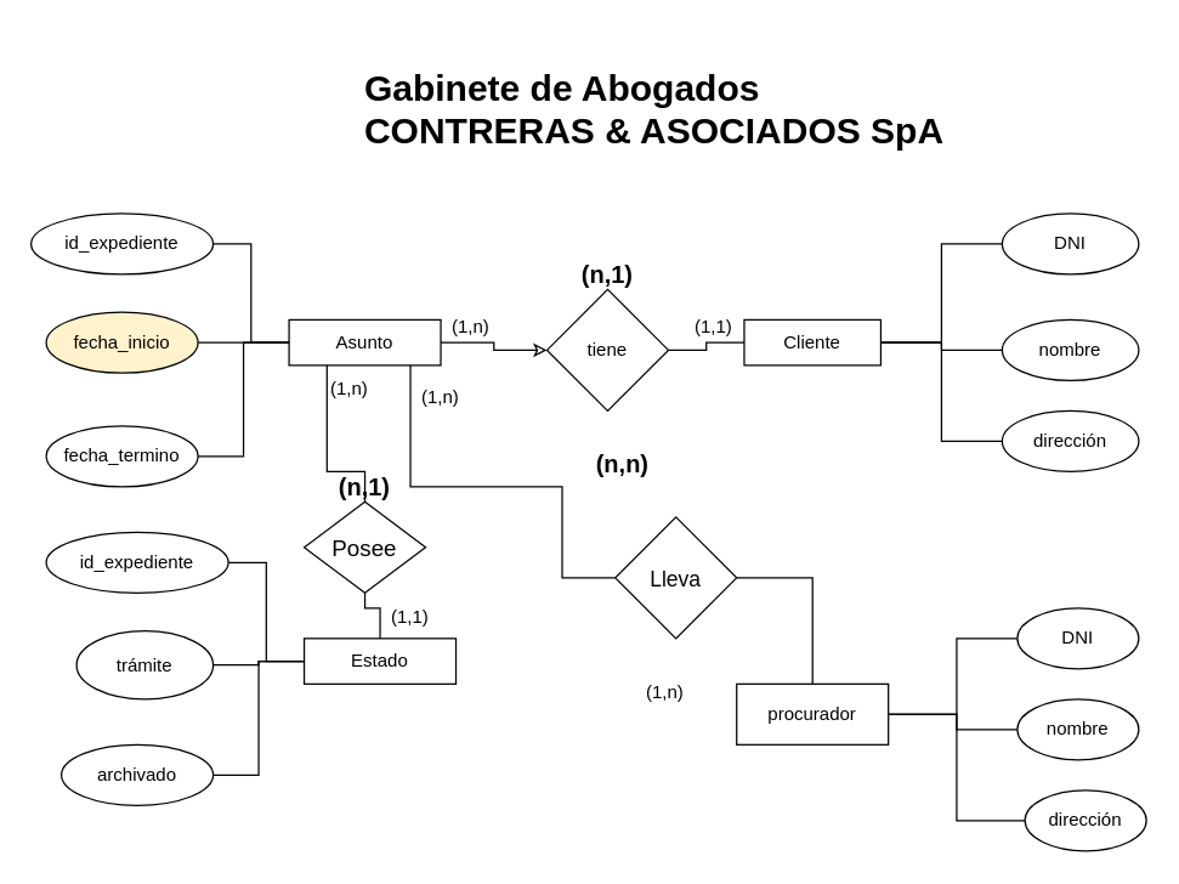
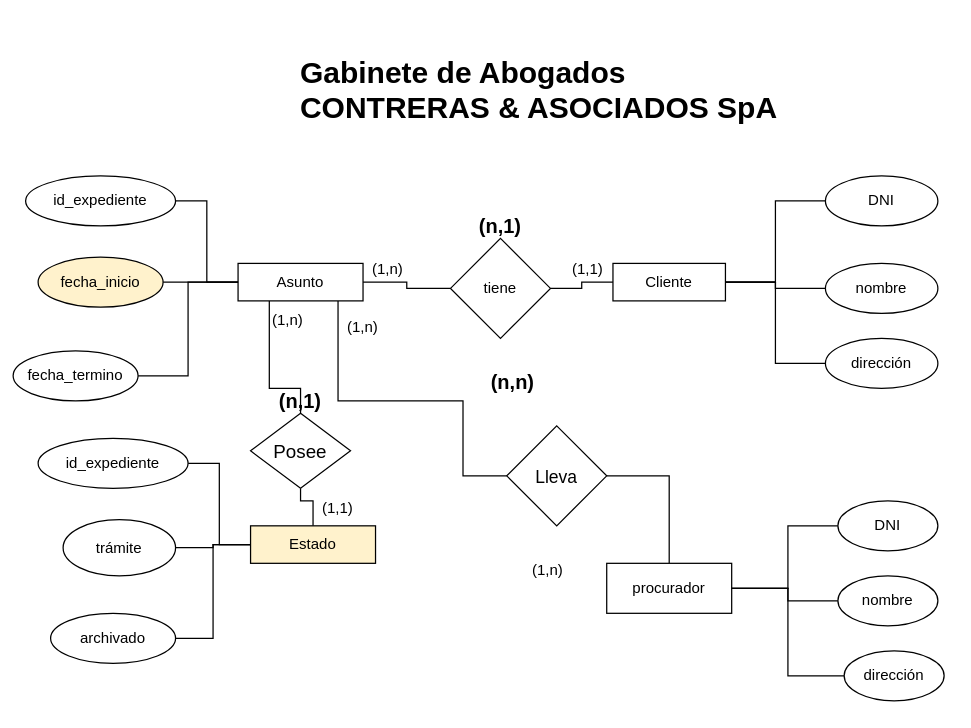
  <mxCell id="0" />
  <mxCell id="1" parent="0" />
- <mxCell id="2" style="edgeStyle=orthogonalEdgeStyle;rounded=0;orthogonalLoop=1;jettySize=auto;html=1;entryX=0;entryY=0.5;entryDx=0;entryDy=0;fontFamily=Helvetica;fontSize=12;endArrow=classic;endFill=0;" edge="1" parent="1" source="3" target="35"><mxGeometry relative="1" as="geometry" /></mxCell>
+ <mxCell id="2" style="edgeStyle=orthogonalEdgeStyle;rounded=0;orthogonalLoop=1;jettySize=auto;html=1;entryX=0;entryY=0.5;entryDx=0;entryDy=0;fontFamily=Helvetica;fontSize=12;endArrow=none;endFill=0;" edge="1" parent="1" source="3" target="35"><mxGeometry relative="1" as="geometry" /></mxCell>
  <mxCell id="3" value="Asunto" style="rounded=0;whiteSpace=wrap;html=1;" vertex="1" parent="1"><mxGeometry x="190" y="210" width="100" height="30" as="geometry" /></mxCell>
  <mxCell id="4" value="&lt;div style=&quot;font-size: 14px;&quot;&gt;&amp;nbsp;&lt;br style=&quot;font-size: 14px;&quot;&gt;&lt;/div&gt;&lt;div style=&quot;font-size: 14px;&quot;&gt;&lt;br style=&quot;font-size: 14px;&quot;&gt;&lt;/div&gt;&lt;div style=&quot;font-size: 14px;&quot;&gt;&lt;font style=&quot;font-size: 24px;&quot;&gt;Gabinete de Abogados &lt;br&gt;&lt;/font&gt;&lt;/div&gt;&lt;div style=&quot;font-size: 14px;&quot;&gt;&lt;font style=&quot;font-size: 24px;&quot;&gt;CONTRERAS &amp;amp; ASOCIADOS SpA&lt;/font&gt;&lt;br style=&quot;font-size: 14px;&quot;&gt;&lt;/div&gt;" style="text;html=1;strokeColor=none;fillColor=none;spacing=5;spacingTop=-20;whiteSpace=wrap;overflow=hidden;rounded=0;fontStyle=1;fontFamily=Helvetica;fontSize=14;" vertex="1" parent="1"><mxGeometry x="235" y="20" width="405" height="100" as="geometry" /></mxCell>
  <mxCell id="5" style="edgeStyle=orthogonalEdgeStyle;rounded=0;orthogonalLoop=1;jettySize=auto;html=1;entryX=0;entryY=0.5;entryDx=0;entryDy=0;fontFamily=Helvetica;fontSize=12;endArrow=none;endFill=0;" edge="1" parent="1" source="6" target="3"><mxGeometry relative="1" as="geometry" /></mxCell>
  <mxCell id="6" value="fecha_inicio" style="ellipse;whiteSpace=wrap;html=1;fontFamily=Helvetica;fontSize=12;fillColor=#fff2cc;" vertex="1" parent="1"><mxGeometry x="30" y="205" width="100" height="40" as="geometry" /></mxCell>
  <mxCell id="7" style="edgeStyle=orthogonalEdgeStyle;rounded=0;orthogonalLoop=1;jettySize=auto;html=1;entryX=0;entryY=0.5;entryDx=0;entryDy=0;fontFamily=Helvetica;fontSize=12;endArrow=none;endFill=0;" edge="1" parent="1" source="8" target="3"><mxGeometry relative="1" as="geometry" /></mxCell>
- <mxCell id="8" value="fecha_termino" style="ellipse;whiteSpace=wrap;html=1;fontFamily=Helvetica;fontSize=12;" vertex="1" parent="1"><mxGeometry x="30" y="280" width="100" height="40" as="geometry" /></mxCell>
+ <mxCell id="8" value="fecha_termino" style="ellipse;whiteSpace=wrap;html=1;fontFamily=Helvetica;fontSize=12;" vertex="1" parent="1"><mxGeometry x="10" y="280" width="100" height="40" as="geometry" /></mxCell>
  <mxCell id="9" style="edgeStyle=orthogonalEdgeStyle;rounded=0;orthogonalLoop=1;jettySize=auto;html=1;fontFamily=Helvetica;fontSize=12;endArrow=none;endFill=0;" edge="1" parent="1" source="10" target="35"><mxGeometry relative="1" as="geometry" /></mxCell>
  <mxCell id="10" value="Cliente" style="rounded=0;whiteSpace=wrap;html=1;fontFamily=Helvetica;fontSize=12;" vertex="1" parent="1"><mxGeometry x="490" y="210" width="90" height="30" as="geometry" /></mxCell>
  <mxCell id="11" style="rounded=0;orthogonalLoop=1;jettySize=auto;html=1;entryX=0;entryY=0.5;entryDx=0;entryDy=0;fontFamily=Helvetica;fontSize=12;edgeStyle=orthogonalEdgeStyle;endArrow=none;endFill=0;" edge="1" parent="1" source="12" target="3"><mxGeometry relative="1" as="geometry" /></mxCell>
  <mxCell id="12" value="id_expediente" style="ellipse;whiteSpace=wrap;html=1;fontFamily=Helvetica;fontSize=12;" vertex="1" parent="1"><mxGeometry x="20" y="140" width="120" height="40" as="geometry" /></mxCell>
  <mxCell id="13" style="edgeStyle=orthogonalEdgeStyle;rounded=0;orthogonalLoop=1;jettySize=auto;html=1;entryX=0.5;entryY=1;entryDx=0;entryDy=0;fontFamily=Helvetica;fontSize=15;endArrow=none;endFill=0;" edge="1" parent="1" source="14" target="45"><mxGeometry relative="1" as="geometry" /></mxCell>
- <mxCell id="14" value="Estado" style="rounded=0;whiteSpace=wrap;html=1;" vertex="1" parent="1"><mxGeometry x="200" y="420" width="100" height="30" as="geometry" /></mxCell>
+ <mxCell id="14" value="Estado" style="rounded=0;whiteSpace=wrap;html=1;fillColor=#fff2cc;" vertex="1" parent="1"><mxGeometry x="200" y="420" width="100" height="30" as="geometry" /></mxCell>
  <mxCell id="15" style="edgeStyle=orthogonalEdgeStyle;rounded=0;orthogonalLoop=1;jettySize=auto;html=1;entryX=0;entryY=0.5;entryDx=0;entryDy=0;fontFamily=Helvetica;fontSize=12;endArrow=none;endFill=0;" edge="1" source="16" target="14" parent="1"><mxGeometry relative="1" as="geometry" /></mxCell>
  <mxCell id="16" value="&lt;blockquote&gt;trámite&lt;br&gt;&lt;/blockquote&gt;" style="ellipse;whiteSpace=wrap;html=1;fontFamily=Helvetica;fontSize=12;" vertex="1" parent="1"><mxGeometry x="50" y="415" width="90" height="45" as="geometry" /></mxCell>
  <mxCell id="17" style="edgeStyle=orthogonalEdgeStyle;rounded=0;orthogonalLoop=1;jettySize=auto;html=1;entryX=0;entryY=0.5;entryDx=0;entryDy=0;fontFamily=Helvetica;fontSize=12;endArrow=none;endFill=0;" edge="1" source="18" target="14" parent="1"><mxGeometry relative="1" as="geometry" /></mxCell>
  <mxCell id="18" value="archivado" style="ellipse;whiteSpace=wrap;html=1;fontFamily=Helvetica;fontSize=12;" vertex="1" parent="1"><mxGeometry x="40" y="490" width="100" height="40" as="geometry" /></mxCell>
  <mxCell id="19" style="rounded=0;orthogonalLoop=1;jettySize=auto;html=1;entryX=0;entryY=0.5;entryDx=0;entryDy=0;fontFamily=Helvetica;fontSize=12;edgeStyle=orthogonalEdgeStyle;endArrow=none;endFill=0;" edge="1" source="20" target="14" parent="1"><mxGeometry relative="1" as="geometry" /></mxCell>
  <mxCell id="20" value="id_expediente" style="ellipse;whiteSpace=wrap;html=1;fontFamily=Helvetica;fontSize=12;" vertex="1" parent="1"><mxGeometry x="30" y="350" width="120" height="40" as="geometry" /></mxCell>
  <mxCell id="21" style="edgeStyle=orthogonalEdgeStyle;rounded=0;orthogonalLoop=1;jettySize=auto;html=1;entryX=1;entryY=0.5;entryDx=0;entryDy=0;fontFamily=Helvetica;fontSize=12;endArrow=none;endFill=0;" edge="1" parent="1" source="22" target="10"><mxGeometry relative="1" as="geometry" /></mxCell>
  <mxCell id="22" value="DNI" style="ellipse;whiteSpace=wrap;html=1;fontFamily=Helvetica;fontSize=12;" vertex="1" parent="1"><mxGeometry x="660" y="140" width="90" height="40" as="geometry" /></mxCell>
  <mxCell id="23" value="" style="edgeStyle=orthogonalEdgeStyle;rounded=0;orthogonalLoop=1;jettySize=auto;html=1;fontFamily=Helvetica;fontSize=12;endArrow=none;endFill=0;" edge="1" parent="1" source="24" target="10"><mxGeometry relative="1" as="geometry" /></mxCell>
  <mxCell id="24" value="nombre" style="ellipse;whiteSpace=wrap;html=1;fontFamily=Helvetica;fontSize=12;" vertex="1" parent="1"><mxGeometry x="660" y="210" width="90" height="40" as="geometry" /></mxCell>
  <mxCell id="25" style="edgeStyle=orthogonalEdgeStyle;rounded=0;orthogonalLoop=1;jettySize=auto;html=1;entryX=1;entryY=0.5;entryDx=0;entryDy=0;fontFamily=Helvetica;fontSize=12;endArrow=none;endFill=0;" edge="1" parent="1" source="26" target="10"><mxGeometry relative="1" as="geometry" /></mxCell>
  <mxCell id="26" value="dirección" style="ellipse;whiteSpace=wrap;html=1;fontFamily=Helvetica;fontSize=12;" vertex="1" parent="1"><mxGeometry x="660" y="270" width="90" height="40" as="geometry" /></mxCell>
  <mxCell id="27" style="edgeStyle=orthogonalEdgeStyle;rounded=0;orthogonalLoop=1;jettySize=auto;html=1;entryX=1;entryY=0.5;entryDx=0;entryDy=0;fontFamily=Helvetica;fontSize=14;endArrow=none;endFill=0;" edge="1" parent="1" source="28" target="39"><mxGeometry relative="1" as="geometry" /></mxCell>
  <mxCell id="28" value="procurador" style="rounded=0;whiteSpace=wrap;html=1;fontFamily=Helvetica;fontSize=12;" vertex="1" parent="1"><mxGeometry x="485" y="450" width="100" height="40" as="geometry" /></mxCell>
  <mxCell id="29" style="edgeStyle=orthogonalEdgeStyle;rounded=0;orthogonalLoop=1;jettySize=auto;html=1;entryX=1;entryY=0.5;entryDx=0;entryDy=0;fontFamily=Helvetica;fontSize=12;endArrow=none;endFill=0;" edge="1" parent="1" source="30" target="28"><mxGeometry relative="1" as="geometry"><Array as="points"><mxPoint x="630" y="420" /><mxPoint x="630" y="470" /></Array></mxGeometry></mxCell>
  <mxCell id="30" value="DNI" style="ellipse;whiteSpace=wrap;html=1;fontFamily=Helvetica;fontSize=12;" vertex="1" parent="1"><mxGeometry x="670" y="400" width="80" height="40" as="geometry" /></mxCell>
  <mxCell id="31" style="edgeStyle=orthogonalEdgeStyle;rounded=0;orthogonalLoop=1;jettySize=auto;html=1;entryX=1;entryY=0.5;entryDx=0;entryDy=0;fontFamily=Helvetica;fontSize=12;endArrow=none;endFill=0;" edge="1" parent="1" source="32" target="28"><mxGeometry relative="1" as="geometry"><Array as="points"><mxPoint x="630" y="480" /><mxPoint x="630" y="470" /></Array></mxGeometry></mxCell>
  <mxCell id="32" value="nombre" style="ellipse;whiteSpace=wrap;html=1;fontFamily=Helvetica;fontSize=12;" vertex="1" parent="1"><mxGeometry x="670" y="460" width="80" height="40" as="geometry" /></mxCell>
  <mxCell id="33" style="edgeStyle=orthogonalEdgeStyle;rounded=0;orthogonalLoop=1;jettySize=auto;html=1;entryX=1;entryY=0.5;entryDx=0;entryDy=0;fontFamily=Helvetica;fontSize=12;endArrow=none;endFill=0;" edge="1" parent="1" source="34" target="28"><mxGeometry relative="1" as="geometry"><Array as="points"><mxPoint x="630" y="540" /><mxPoint x="630" y="470" /></Array></mxGeometry></mxCell>
  <mxCell id="34" value="dirección" style="ellipse;whiteSpace=wrap;html=1;fontFamily=Helvetica;fontSize=12;" vertex="1" parent="1"><mxGeometry x="675" y="520" width="80" height="40" as="geometry" /></mxCell>
  <mxCell id="35" value="tiene" style="rhombus;whiteSpace=wrap;html=1;fontFamily=Helvetica;fontSize=12;" vertex="1" parent="1"><mxGeometry x="360" y="190" width="80" height="80" as="geometry" /></mxCell>
  <mxCell id="36" value="(1,1)" style="text;html=1;strokeColor=none;fillColor=none;align=center;verticalAlign=middle;whiteSpace=wrap;rounded=0;fontFamily=Helvetica;fontSize=12;" vertex="1" parent="1"><mxGeometry x="440" y="200" width="60" height="30" as="geometry" /></mxCell>
  <mxCell id="37" value="(1,n)" style="text;html=1;strokeColor=none;fillColor=none;align=center;verticalAlign=middle;whiteSpace=wrap;rounded=0;fontFamily=Helvetica;fontSize=12;" vertex="1" parent="1"><mxGeometry x="280" y="200" width="60" height="30" as="geometry" /></mxCell>
  <mxCell id="38" value="&lt;b&gt;&lt;font style=&quot;font-size: 16px;&quot;&gt;(n,1)&lt;/font&gt;&lt;/b&gt;" style="text;html=1;strokeColor=none;fillColor=none;align=center;verticalAlign=middle;whiteSpace=wrap;rounded=0;fontFamily=Helvetica;fontSize=12;" vertex="1" parent="1"><mxGeometry x="360" y="160" width="80" height="40" as="geometry" /></mxCell>
  <mxCell id="39" value="&lt;font style=&quot;font-size: 14px;&quot;&gt;Lleva&lt;/font&gt;" style="rhombus;whiteSpace=wrap;html=1;fontFamily=Helvetica;fontSize=16;" vertex="1" parent="1"><mxGeometry x="405" y="340" width="80" height="80" as="geometry" /></mxCell>
  <mxCell id="40" value="&lt;font style=&quot;font-size: 12px;&quot;&gt;(1,n)&lt;/font&gt;" style="text;html=1;strokeColor=none;fillColor=none;align=center;verticalAlign=middle;whiteSpace=wrap;rounded=0;fontFamily=Helvetica;fontSize=14;" vertex="1" parent="1"><mxGeometry x="260" y="245" width="60" height="30" as="geometry" /></mxCell>
  <mxCell id="41" value="&lt;font style=&quot;font-size: 12px;&quot;&gt;(1,n)&lt;/font&gt;" style="text;html=1;strokeColor=none;fillColor=none;align=center;verticalAlign=middle;whiteSpace=wrap;rounded=0;fontFamily=Helvetica;fontSize=14;" vertex="1" parent="1"><mxGeometry x="407.5" y="440" width="60" height="30" as="geometry" /></mxCell>
  <mxCell id="42" value="&lt;font style=&quot;font-size: 16px;&quot;&gt;&lt;b&gt;&lt;font style=&quot;font-size: 16px;&quot;&gt;(n,n)&lt;/font&gt;&lt;/b&gt;&lt;/font&gt;" style="text;html=1;strokeColor=none;fillColor=none;align=center;verticalAlign=middle;whiteSpace=wrap;rounded=0;fontFamily=Helvetica;fontSize=14;" vertex="1" parent="1"><mxGeometry x="380" y="290" width="60" height="30" as="geometry" /></mxCell>
  <mxCell id="43" style="edgeStyle=orthogonalEdgeStyle;rounded=0;orthogonalLoop=1;jettySize=auto;html=1;fontFamily=Helvetica;fontSize=15;endArrow=none;endFill=0;exitX=0;exitY=0.5;exitDx=0;exitDy=0;" edge="1" parent="1" source="39" target="3"><mxGeometry relative="1" as="geometry"><Array as="points"><mxPoint x="370" y="320" /><mxPoint x="270" y="320" /></Array></mxGeometry></mxCell>
  <mxCell id="44" style="edgeStyle=orthogonalEdgeStyle;rounded=0;orthogonalLoop=1;jettySize=auto;html=1;entryX=0.25;entryY=1;entryDx=0;entryDy=0;fontFamily=Helvetica;fontSize=15;endArrow=none;endFill=0;" edge="1" parent="1" source="45" target="3"><mxGeometry relative="1" as="geometry"><Array as="points"><mxPoint x="240" y="310" /><mxPoint x="215" y="310" /></Array></mxGeometry></mxCell>
  <mxCell id="45" value="&lt;font style=&quot;font-size: 15px;&quot;&gt;Posee&lt;/font&gt;" style="rhombus;whiteSpace=wrap;html=1;fontFamily=Helvetica;fontSize=16;" vertex="1" parent="1"><mxGeometry x="200" y="330" width="80" height="60" as="geometry" /></mxCell>
  <mxCell id="46" value="&lt;font style=&quot;font-size: 12px;&quot;&gt;(1,1)&lt;/font&gt;" style="text;html=1;strokeColor=none;fillColor=none;align=center;verticalAlign=middle;whiteSpace=wrap;rounded=0;fontFamily=Helvetica;fontSize=14;" vertex="1" parent="1"><mxGeometry x="240" y="390" width="60" height="30" as="geometry" /></mxCell>
  <mxCell id="47" value="&lt;font style=&quot;font-size: 12px;&quot;&gt;(1,n)&lt;/font&gt;" style="text;html=1;strokeColor=none;fillColor=none;align=center;verticalAlign=middle;whiteSpace=wrap;rounded=0;fontFamily=Helvetica;fontSize=14;" vertex="1" parent="1"><mxGeometry x="200" y="240" width="60" height="30" as="geometry" /></mxCell>
  <mxCell id="48" value="&lt;b&gt;&lt;font style=&quot;font-size: 16px;&quot;&gt;(n,1)&lt;/font&gt;&lt;/b&gt;" style="text;html=1;strokeColor=none;fillColor=none;align=center;verticalAlign=middle;whiteSpace=wrap;rounded=0;fontFamily=Helvetica;fontSize=12;" vertex="1" parent="1"><mxGeometry x="200" y="300" width="80" height="40" as="geometry" /></mxCell>
